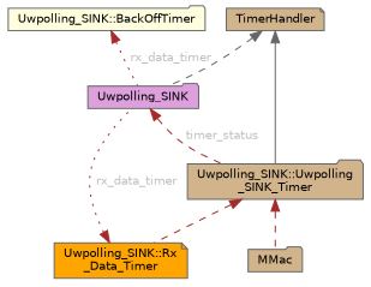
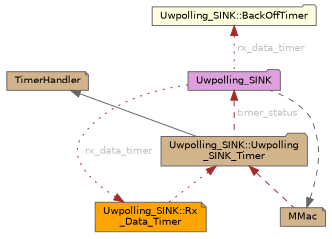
  digraph {
    fontname="DejaVu Sans"
    node [color=gray40 fillcolor=tan fontname="DejaVu Sans" fontsize=10 shape=folder style=filled]
    edge [color=brown dir=back fontname="DejaVu Sans" fontsize=10 labelfontname=Helvetica labelfontsize=10 style=dotted]
    n1 [fillcolor=lightyellow fontcolor=black height=0.2 label="Uwpolling_SINK::BackOffTimer" width=0.4]
    n2 [fillcolor=plum height=0.2 label=Uwpolling_SINK width=0.4]
    n3 [height=0.2 label="Uwpolling_SINK::Uwpolling\l_SINK_Timer" width=0.4]
    n4 [fillcolor=orange height=0.2 label="Uwpolling_SINK::Rx\l_Data_Timer" shape=note width=0.4]
-   n5 [height=0.2 label=MMac width=0.4]
+   n5 [height=0.2 label=MMac shape=note width=0.4]
    n6 [height=0.2 label=TimerHandler shape=note width=0.4]
    n1 -> n2 [fontcolor=grey label=" rx_data_timer"]
    n2 -> n3 [fontcolor=grey label=" timer_status" style=dashed]
-   n3 -> n4 [style=dashed]
+   n3 -> n4
    n3 -> n5 [style=dashed]
    n4 -> n2 [fontcolor=grey label=" rx_data_timer"]
-   n6 -> n2 [color=gray40 style=dashed]
+   n5 -> n2 [color=gray40 style=dashed]
    n6 -> n3 [color=gray40 style=solid]
  }
